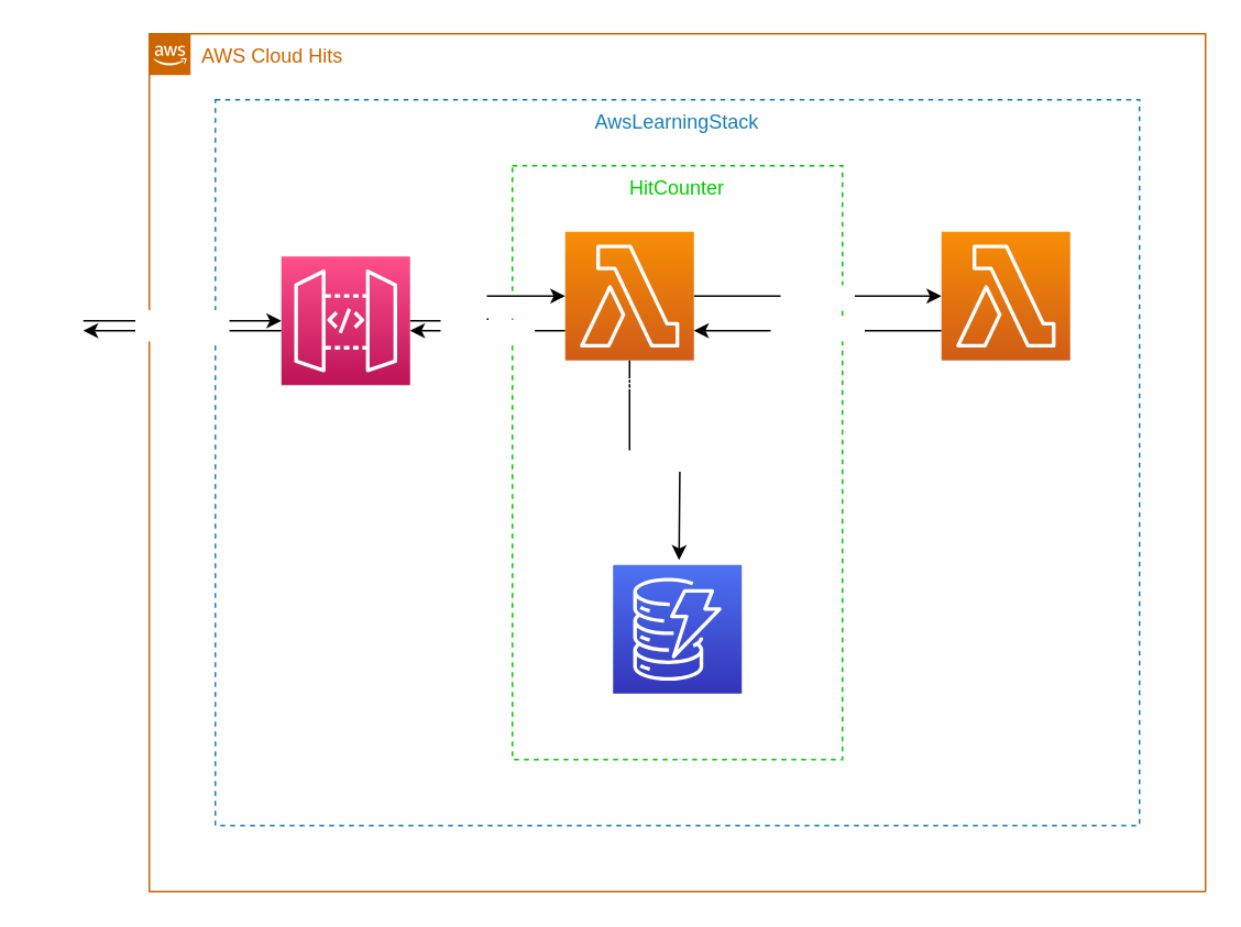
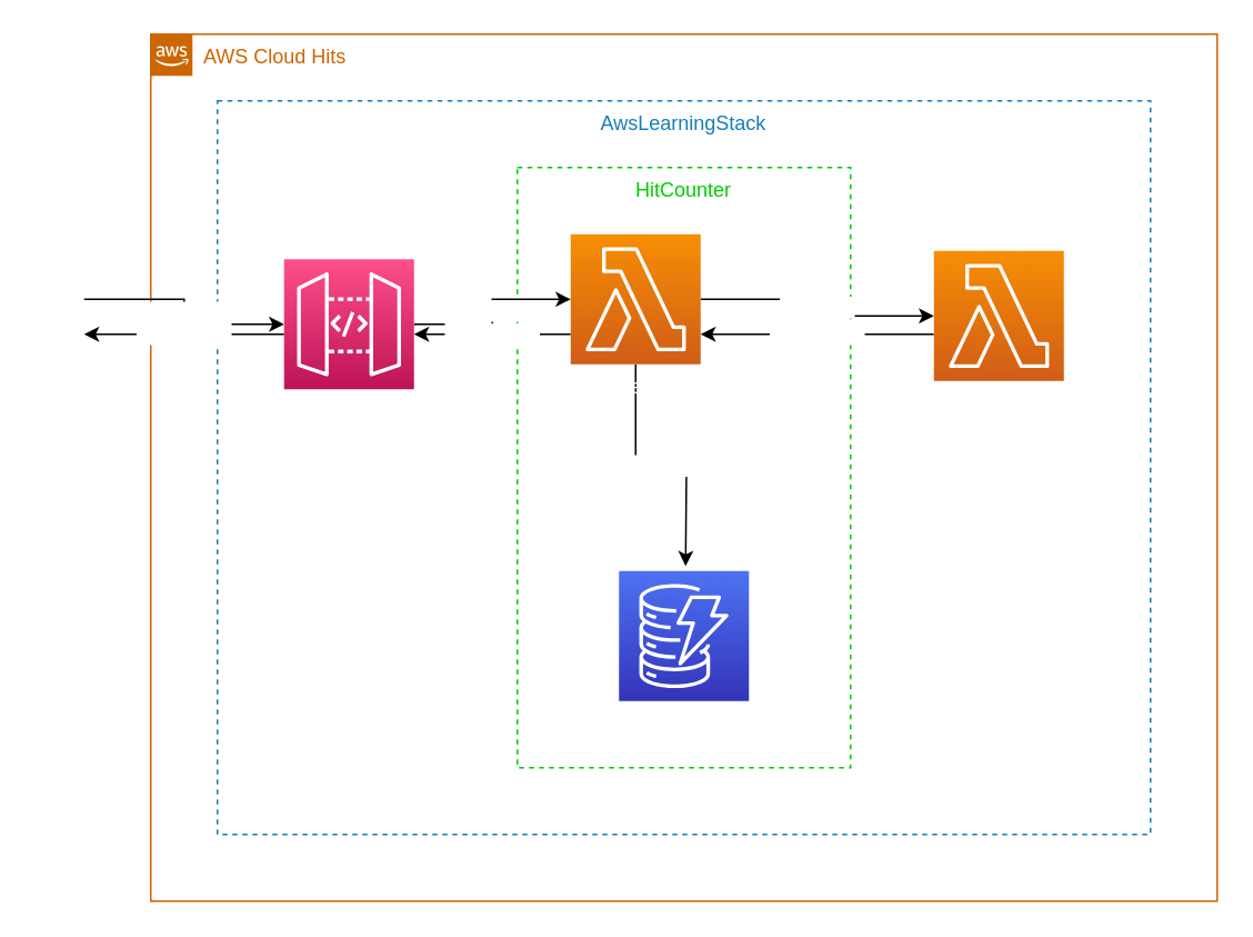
  <mxCell id="0" />
  <mxCell id="1" parent="0" />
  <mxCell id="2" value="AWS Cloud Hits" style="points=[[0,0],[0.25,0],[0.5,0],[0.75,0],[1,0],[1,0.25],[1,0.5],[1,0.75],[1,1],[0.75,1],[0.5,1],[0.25,1],[0,1],[0,0.75],[0,0.5],[0,0.25]];outlineConnect=0;gradientColor=none;html=1;whiteSpace=wrap;fontSize=12;fontStyle=0;shape=mxgraph.aws4.group;grIcon=mxgraph.aws4.group_aws_cloud_alt;strokeColor=#CC6600;fillColor=none;verticalAlign=top;align=left;spacingLeft=30;fontColor=#CC6600;dashed=0;" parent="1" vertex="1"><mxGeometry x="90" y="20" width="640" height="520" as="geometry" /></mxCell>
  <mxCell id="3" value="AwsLearningStack" style="fillColor=none;strokeColor=#147EBA;dashed=1;verticalAlign=top;fontStyle=0;fontColor=#147EBA;" parent="1" vertex="1"><mxGeometry x="130" y="60" width="560" height="440" as="geometry" /></mxCell>
  <mxCell id="4" value="HitCounter" style="fillColor=none;strokeColor=#00CC00;dashed=1;verticalAlign=top;fontStyle=0;fontColor=#00CC00;" parent="1" vertex="1"><mxGeometry x="310" y="100" width="200" height="360" as="geometry" /></mxCell>
  <mxCell id="5" value="0. request" style="edgeStyle=orthogonalEdgeStyle;rounded=0;orthogonalLoop=1;jettySize=auto;html=1;fontColor=#FFFFFF;" parent="1" source="6" target="9" edge="1"><mxGeometry relative="1" as="geometry" /></mxCell>
- <mxCell id="6" value="User" style="shape=umlActor;verticalLabelPosition=bottom;verticalAlign=top;html=1;outlineConnect=0;fontColor=#FFFFFF;strokeColor=#FFFFFF;" parent="1" vertex="1"><mxGeometry x="20" y="164" width="30" height="60" as="geometry" /></mxCell>
+ <mxCell id="6" value="User" style="shape=umlActor;verticalLabelPosition=bottom;verticalAlign=top;html=1;outlineConnect=0;fontColor=#FFFFFF;strokeColor=#FFFFFF;" parent="1" vertex="1"><mxGeometry x="20" y="149" width="30" height="60" as="geometry" /></mxCell>
  <mxCell id="7" value="1. invoke" style="edgeStyle=orthogonalEdgeStyle;rounded=0;orthogonalLoop=1;jettySize=auto;html=1;fontColor=#FFFFFF;" parent="1" source="9" target="13" edge="1"><mxGeometry relative="1" as="geometry" /></mxCell>
  <mxCell id="8" value="6. response" style="edgeStyle=orthogonalEdgeStyle;rounded=0;orthogonalLoop=1;jettySize=auto;html=1;fontColor=#FFFFFF;" edge="1" parent="1" source="9" target="6"><mxGeometry relative="1" as="geometry"><Array as="points"><mxPoint x="100" y="200" /><mxPoint x="100" y="200" /></Array></mxGeometry></mxCell>
  <mxCell id="9" value="LearningStackApi" style="sketch=0;points=[[0,0,0],[0.25,0,0],[0.5,0,0],[0.75,0,0],[1,0,0],[0,1,0],[0.25,1,0],[0.5,1,0],[0.75,1,0],[1,1,0],[0,0.25,0],[0,0.5,0],[0,0.75,0],[1,0.25,0],[1,0.5,0],[1,0.75,0]];outlineConnect=0;fontColor=#FFFFFF;gradientColor=#FF4F8B;gradientDirection=north;fillColor=#BC1356;strokeColor=#ffffff;dashed=0;verticalLabelPosition=bottom;verticalAlign=top;align=center;html=1;fontSize=12;fontStyle=0;aspect=fixed;shape=mxgraph.aws4.resourceIcon;resIcon=mxgraph.aws4.api_gateway;" parent="1" vertex="1"><mxGeometry x="170" y="155" width="78" height="78" as="geometry" /></mxCell>
  <mxCell id="10" value="2. update(path, hits++)" style="edgeStyle=orthogonalEdgeStyle;rounded=0;orthogonalLoop=1;jettySize=auto;html=1;fontColor=#FFFFFF;" parent="1" source="13" edge="1"><mxGeometry relative="1" as="geometry"><mxPoint x="411" y="339" as="targetPoint" /></mxGeometry></mxCell>
  <mxCell id="11" value="3. invoke" style="edgeStyle=orthogonalEdgeStyle;rounded=0;orthogonalLoop=1;jettySize=auto;html=1;fontColor=#FFFFFF;" edge="1" parent="1" source="13" target="15"><mxGeometry relative="1" as="geometry" /></mxCell>
  <mxCell id="12" value="5. response" style="edgeStyle=orthogonalEdgeStyle;rounded=0;orthogonalLoop=1;jettySize=auto;html=1;fontColor=#FFFFFF;" edge="1" parent="1" source="13" target="9"><mxGeometry relative="1" as="geometry"><Array as="points"><mxPoint x="310" y="200" /><mxPoint x="310" y="200" /></Array></mxGeometry></mxCell>
  <mxCell id="13" value="HitCounterHandler" style="sketch=0;points=[[0,0,0],[0.25,0,0],[0.5,0,0],[0.75,0,0],[1,0,0],[0,1,0],[0.25,1,0],[0.5,1,0],[0.75,1,0],[1,1,0],[0,0.25,0],[0,0.5,0],[0,0.75,0],[1,0.25,0],[1,0.5,0],[1,0.75,0]];outlineConnect=0;fontColor=#FFFFFF;gradientColor=#F78E04;gradientDirection=north;fillColor=#D05C17;strokeColor=#ffffff;dashed=0;verticalLabelPosition=bottom;verticalAlign=top;align=center;html=1;fontSize=12;fontStyle=0;aspect=fixed;shape=mxgraph.aws4.resourceIcon;resIcon=mxgraph.aws4.lambda;" parent="1" vertex="1"><mxGeometry x="342" y="140" width="78" height="78" as="geometry" /></mxCell>
  <mxCell id="14" value="4. response" style="edgeStyle=orthogonalEdgeStyle;rounded=0;orthogonalLoop=1;jettySize=auto;html=1;fontColor=#FFFFFF;" edge="1" parent="1" source="15" target="13"><mxGeometry relative="1" as="geometry"><Array as="points"><mxPoint x="510" y="200" /><mxPoint x="510" y="200" /></Array></mxGeometry></mxCell>
- <mxCell id="15" value="HelloHandlerJs" style="sketch=0;points=[[0,0,0],[0.25,0,0],[0.5,0,0],[0.75,0,0],[1,0,0],[0,1,0],[0.25,1,0],[0.5,1,0],[0.75,1,0],[1,1,0],[0,0.25,0],[0,0.5,0],[0,0.75,0],[1,0.25,0],[1,0.5,0],[1,0.75,0]];outlineConnect=0;fontColor=#FFFFFF;gradientColor=#F78E04;gradientDirection=north;fillColor=#D05C17;strokeColor=#ffffff;dashed=0;verticalLabelPosition=bottom;verticalAlign=top;align=center;html=1;fontSize=12;fontStyle=0;aspect=fixed;shape=mxgraph.aws4.resourceIcon;resIcon=mxgraph.aws4.lambda;" vertex="1" parent="1"><mxGeometry x="570" y="140" width="78" height="78" as="geometry" /></mxCell>
+ <mxCell id="15" value="HelloHandlerJs" style="sketch=0;points=[[0,0,0],[0.25,0,0],[0.5,0,0],[0.75,0,0],[1,0,0],[0,1,0],[0.25,1,0],[0.5,1,0],[0.75,1,0],[1,1,0],[0,0.25,0],[0,0.5,0],[0,0.75,0],[1,0.25,0],[1,0.5,0],[1,0.75,0]];outlineConnect=0;fontColor=#FFFFFF;gradientColor=#F78E04;gradientDirection=north;fillColor=#D05C17;strokeColor=#ffffff;dashed=0;verticalLabelPosition=bottom;verticalAlign=top;align=center;html=1;fontSize=12;fontStyle=0;aspect=fixed;shape=mxgraph.aws4.resourceIcon;resIcon=mxgraph.aws4.lambda;" vertex="1" parent="1"><mxGeometry x="560" y="150" width="78" height="78" as="geometry" /></mxCell>
  <mxCell id="16" value="Hits" style="sketch=0;points=[[0,0,0],[0.25,0,0],[0.5,0,0],[0.75,0,0],[1,0,0],[0,1,0],[0.25,1,0],[0.5,1,0],[0.75,1,0],[1,1,0],[0,0.25,0],[0,0.5,0],[0,0.75,0],[1,0.25,0],[1,0.5,0],[1,0.75,0]];outlineConnect=0;fontColor=#FFFFFF;gradientColor=#4D72F3;gradientDirection=north;fillColor=#3334B9;strokeColor=#ffffff;dashed=0;verticalLabelPosition=bottom;verticalAlign=top;align=center;html=1;fontSize=12;fontStyle=0;aspect=fixed;shape=mxgraph.aws4.resourceIcon;resIcon=mxgraph.aws4.dynamodb;" vertex="1" parent="1"><mxGeometry x="371" y="342" width="78" height="78" as="geometry" /></mxCell>
